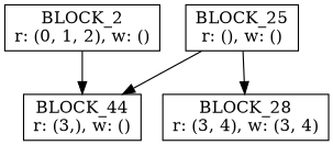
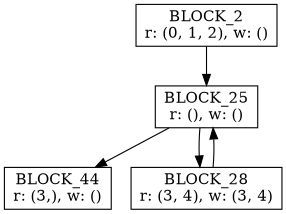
  digraph {
    node [shape=box]
    n1 [label="BLOCK_2\nr: (0, 1, 2), w: ()"]
    n2 [label="BLOCK_25\nr: (), w: ()"]
    n3 [label="BLOCK_44\nr: (3,), w: ()"]
    n4 [label="BLOCK_28\nr: (3, 4), w: (3, 4)"]
-   n1 -> n3
+   n1 -> n2
    n2 -> n3
    n2 -> n4
+   n4 -> n2
  }
